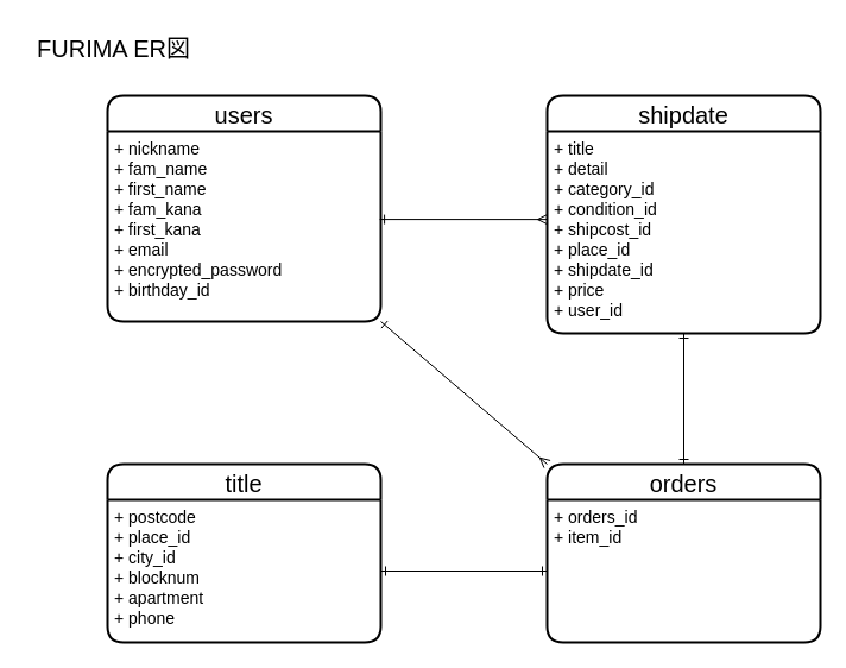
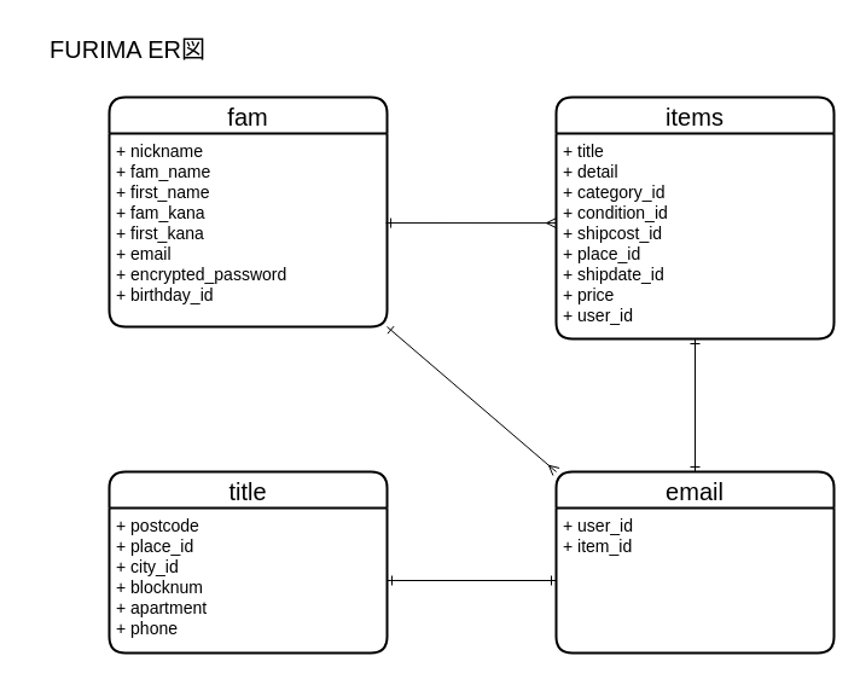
  <mxCell id="0" />
  <mxCell id="1" parent="0" />
- <mxCell id="2" value="users" style="swimlane;childLayout=stackLayout;horizontal=1;startSize=30;horizontalStack=0;rounded=1;fontSize=20;fontStyle=0;strokeWidth=2;resizeParent=0;resizeLast=1;shadow=0;dashed=0;align=center;" parent="1" vertex="1"><mxGeometry x="90" y="80" width="230" height="190" as="geometry" /></mxCell>
+ <mxCell id="2" value="fam" style="swimlane;childLayout=stackLayout;horizontal=1;startSize=30;horizontalStack=0;rounded=1;fontSize=20;fontStyle=0;strokeWidth=2;resizeParent=0;resizeLast=1;shadow=0;dashed=0;align=center;" parent="1" vertex="1"><mxGeometry x="90" y="80" width="230" height="190" as="geometry" /></mxCell>
  <mxCell id="3" value="+ nickname&#10;+ fam_name&#10;+ first_name&#10;+ fam_kana&#10;+ first_kana&#10;+ email&#10;+ encrypted_password&#10;+ birthday_id" style="align=left;strokeColor=none;fillColor=none;spacingLeft=4;fontSize=14;verticalAlign=top;resizable=0;rotatable=0;part=1;" parent="2" vertex="1"><mxGeometry y="30" width="230" height="160" as="geometry" /></mxCell>
- <mxCell id="4" value="shipdate" style="swimlane;childLayout=stackLayout;horizontal=1;startSize=30;horizontalStack=0;rounded=1;fontSize=20;fontStyle=0;strokeWidth=2;resizeParent=0;resizeLast=1;shadow=0;dashed=0;align=center;" parent="1" vertex="1"><mxGeometry x="460" y="80" width="230" height="200" as="geometry" /></mxCell>
+ <mxCell id="4" value="items" style="swimlane;childLayout=stackLayout;horizontal=1;startSize=30;horizontalStack=0;rounded=1;fontSize=20;fontStyle=0;strokeWidth=2;resizeParent=0;resizeLast=1;shadow=0;dashed=0;align=center;" parent="1" vertex="1"><mxGeometry x="460" y="80" width="230" height="200" as="geometry" /></mxCell>
  <mxCell id="5" value="+ title&#10;+ detail&#10;+ category_id&#10;+ condition_id&#10;+ shipcost_id&#10;+ place_id&#10;+ shipdate_id&#10;+ price&#10;+ user_id" style="align=left;strokeColor=none;fillColor=none;spacingLeft=4;fontSize=14;verticalAlign=top;resizable=0;rotatable=0;part=1;" parent="4" vertex="1"><mxGeometry y="30" width="230" height="170" as="geometry" /></mxCell>
  <mxCell id="6" value="title" style="swimlane;childLayout=stackLayout;horizontal=1;startSize=30;horizontalStack=0;rounded=1;fontSize=20;fontStyle=0;strokeWidth=2;resizeParent=0;resizeLast=1;shadow=0;dashed=0;align=center;" parent="1" vertex="1"><mxGeometry x="90" y="390" width="230" height="150" as="geometry" /></mxCell>
  <mxCell id="7" value="+ postcode&#10;+ place_id&#10;+ city_id&#10;+ blocknum&#10;+ apartment&#10;+ phone" style="align=left;strokeColor=none;fillColor=none;spacingLeft=4;fontSize=14;verticalAlign=top;resizable=0;rotatable=0;part=1;" parent="6" vertex="1"><mxGeometry y="30" width="230" height="120" as="geometry" /></mxCell>
- <mxCell id="8" value="orders" style="swimlane;childLayout=stackLayout;horizontal=1;startSize=30;horizontalStack=0;rounded=1;fontSize=20;fontStyle=0;strokeWidth=2;resizeParent=0;resizeLast=1;shadow=0;dashed=0;align=center;" parent="1" vertex="1"><mxGeometry x="460" y="390" width="230" height="150" as="geometry" /></mxCell>
- <mxCell id="9" value="+ orders_id&#10;+ item_id" style="align=left;strokeColor=none;fillColor=none;spacingLeft=4;fontSize=14;verticalAlign=top;resizable=0;rotatable=0;part=1;" parent="8" vertex="1"><mxGeometry y="30" width="230" height="120" as="geometry" /></mxCell>
+ <mxCell id="8" value="email" style="swimlane;childLayout=stackLayout;horizontal=1;startSize=30;horizontalStack=0;rounded=1;fontSize=20;fontStyle=0;strokeWidth=2;resizeParent=0;resizeLast=1;shadow=0;dashed=0;align=center;" parent="1" vertex="1"><mxGeometry x="460" y="390" width="230" height="150" as="geometry" /></mxCell>
+ <mxCell id="9" value="+ user_id&#10;+ item_id" style="align=left;strokeColor=none;fillColor=none;spacingLeft=4;fontSize=14;verticalAlign=top;resizable=0;rotatable=0;part=1;" parent="8" vertex="1"><mxGeometry y="30" width="230" height="120" as="geometry" /></mxCell>
  <mxCell id="10" style="edgeStyle=none;html=1;exitX=0.996;exitY=0.463;exitDx=0;exitDy=0;fontSize=14;endArrow=ERmany;endFill=0;startArrow=ERone;startFill=0;entryX=0;entryY=0.436;entryDx=0;entryDy=0;entryPerimeter=0;exitPerimeter=0;" parent="1" source="3" target="5" edge="1"><mxGeometry relative="1" as="geometry"><mxPoint x="450" y="190" as="targetPoint" /></mxGeometry></mxCell>
  <mxCell id="11" style="edgeStyle=none;html=1;exitX=0.5;exitY=1;exitDx=0;exitDy=0;fontSize=14;endArrow=ERone;endFill=0;startArrow=ERone;startFill=0;entryX=0.5;entryY=0;entryDx=0;entryDy=0;" parent="1" source="5" target="8" edge="1"><mxGeometry relative="1" as="geometry"><mxPoint x="575" y="380" as="targetPoint" /></mxGeometry></mxCell>
  <mxCell id="12" style="edgeStyle=none;html=1;exitX=1;exitY=0.5;exitDx=0;exitDy=0;entryX=0;entryY=0.5;entryDx=0;entryDy=0;fontSize=14;startArrow=ERone;startFill=0;endArrow=ERone;endFill=0;" parent="1" source="7" target="9" edge="1"><mxGeometry relative="1" as="geometry" /></mxCell>
  <mxCell id="13" style="edgeStyle=none;html=1;exitX=1;exitY=1;exitDx=0;exitDy=0;entryX=0;entryY=0;entryDx=0;entryDy=0;fontSize=14;startArrow=ERone;startFill=0;endArrow=ERmany;endFill=0;" parent="1" source="3" target="8" edge="1"><mxGeometry relative="1" as="geometry" /></mxCell>
- <mxCell id="14" value="FURIMA ER図" style="text;html=1;align=center;verticalAlign=middle;resizable=0;points=[];autosize=1;strokeColor=none;fillColor=none;fontSize=20;" parent="1" vertex="1"><mxGeometry x="20" y="20" width="150" height="40" as="geometry" /></mxCell>
+ <mxCell id="14" value="FURIMA ER図" style="text;html=1;align=center;verticalAlign=middle;resizable=0;points=[];autosize=1;strokeColor=none;fillColor=none;fontSize=20;" parent="1" vertex="1"><mxGeometry x="30" y="20" width="150" height="40" as="geometry" /></mxCell>
